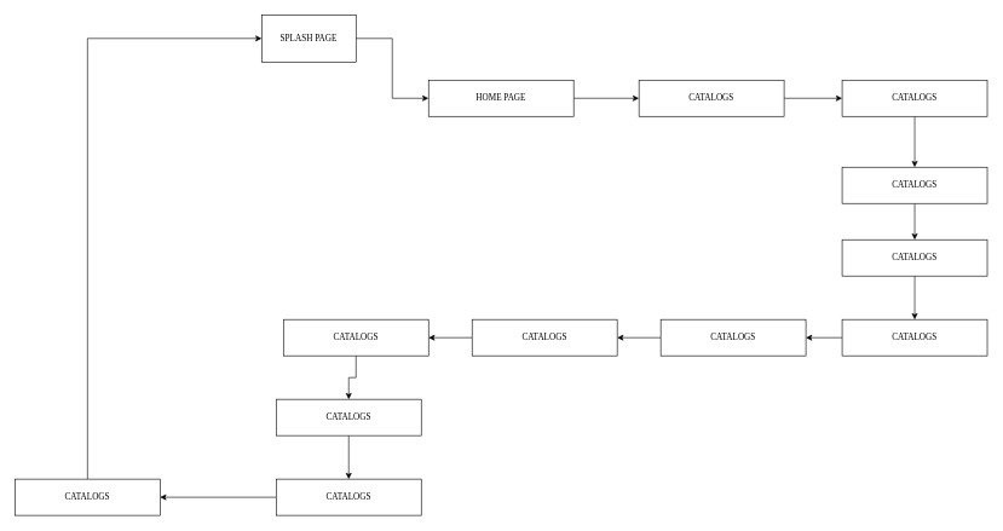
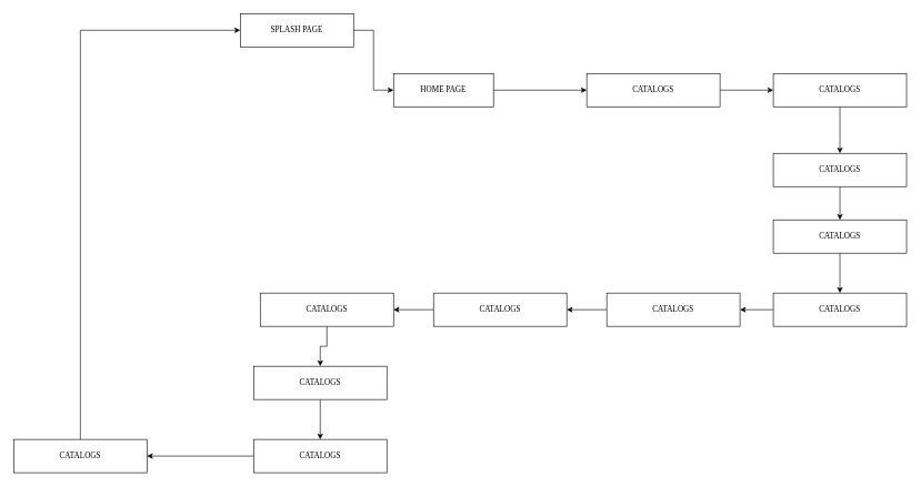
  <mxCell id="0" />
  <mxCell id="1" parent="0" />
  <mxCell id="2" style="edgeStyle=orthogonalEdgeStyle;rounded=0;orthogonalLoop=1;jettySize=auto;html=1;exitX=1;exitY=0.5;exitDx=0;exitDy=0;entryX=0;entryY=0.5;entryDx=0;entryDy=0;" edge="1" parent="1" source="3" target="5"><mxGeometry relative="1" as="geometry" /></mxCell>
- <mxCell id="3" value="&lt;font face=&quot;Times New Roman&quot;&gt;SPLASH PAGE&lt;br&gt;&lt;/font&gt;" style="rounded=0;whiteSpace=wrap;html=1;" vertex="1" parent="1"><mxGeometry x="360" y="20" width="130" height="65" as="geometry" /></mxCell>
+ <mxCell id="3" value="&lt;font face=&quot;Times New Roman&quot;&gt;SPLASH PAGE&lt;br&gt;&lt;/font&gt;" style="rounded=0;whiteSpace=wrap;html=1;" vertex="1" parent="1"><mxGeometry x="360" y="20" width="170" height="50" as="geometry" /></mxCell>
  <mxCell id="4" style="edgeStyle=orthogonalEdgeStyle;rounded=0;orthogonalLoop=1;jettySize=auto;html=1;exitX=1;exitY=0.5;exitDx=0;exitDy=0;entryX=0;entryY=0.5;entryDx=0;entryDy=0;" edge="1" parent="1" source="5" target="13"><mxGeometry relative="1" as="geometry" /></mxCell>
- <mxCell id="5" value="&lt;font face=&quot;Times New Roman&quot;&gt;HOME PAGE&lt;br&gt;&lt;/font&gt;" style="rounded=0;whiteSpace=wrap;html=1;" vertex="1" parent="1"><mxGeometry x="590" y="110" width="200" height="50" as="geometry" /></mxCell>
+ <mxCell id="5" value="&lt;font face=&quot;Times New Roman&quot;&gt;HOME PAGE&lt;br&gt;&lt;/font&gt;" style="rounded=0;whiteSpace=wrap;html=1;" vertex="1" parent="1"><mxGeometry x="590" y="110" width="150" height="50" as="geometry" /></mxCell>
  <mxCell id="6" style="edgeStyle=orthogonalEdgeStyle;rounded=0;orthogonalLoop=1;jettySize=auto;html=1;exitX=0.5;exitY=1;exitDx=0;exitDy=0;" edge="1" parent="1" source="7" target="17"><mxGeometry relative="1" as="geometry" /></mxCell>
  <mxCell id="7" value="&lt;div&gt;&lt;font face=&quot;Times New Roman&quot;&gt;CATALOGS&lt;/font&gt;&lt;/div&gt;" style="rounded=0;whiteSpace=wrap;html=1;" vertex="1" parent="1"><mxGeometry x="1160" y="230" width="200" height="50" as="geometry" /></mxCell>
  <mxCell id="8" style="edgeStyle=orthogonalEdgeStyle;rounded=0;orthogonalLoop=1;jettySize=auto;html=1;exitX=0;exitY=0.5;exitDx=0;exitDy=0;" edge="1" parent="1" source="9" target="15"><mxGeometry relative="1" as="geometry" /></mxCell>
  <mxCell id="9" value="&lt;div&gt;&lt;font face=&quot;Times New Roman&quot;&gt;CATALOGS&lt;/font&gt;&lt;/div&gt;" style="rounded=0;whiteSpace=wrap;html=1;" vertex="1" parent="1"><mxGeometry x="1160" y="440" width="200" height="50" as="geometry" /></mxCell>
  <mxCell id="10" style="edgeStyle=orthogonalEdgeStyle;rounded=0;orthogonalLoop=1;jettySize=auto;html=1;exitX=0.5;exitY=1;exitDx=0;exitDy=0;" edge="1" parent="1" source="11" target="7"><mxGeometry relative="1" as="geometry" /></mxCell>
  <mxCell id="11" value="&lt;div&gt;&lt;font face=&quot;Times New Roman&quot;&gt;CATALOGS&lt;/font&gt;&lt;/div&gt;" style="rounded=0;whiteSpace=wrap;html=1;" vertex="1" parent="1"><mxGeometry x="1160" y="110" width="200" height="50" as="geometry" /></mxCell>
  <mxCell id="12" style="edgeStyle=orthogonalEdgeStyle;rounded=0;orthogonalLoop=1;jettySize=auto;html=1;exitX=1;exitY=0.5;exitDx=0;exitDy=0;entryX=0;entryY=0.5;entryDx=0;entryDy=0;" edge="1" parent="1" source="13" target="11"><mxGeometry relative="1" as="geometry" /></mxCell>
  <mxCell id="13" value="&lt;div&gt;&lt;font face=&quot;Times New Roman&quot;&gt;CATALOGS&lt;/font&gt;&lt;/div&gt;" style="rounded=0;whiteSpace=wrap;html=1;" vertex="1" parent="1"><mxGeometry x="880" y="110" width="200" height="50" as="geometry" /></mxCell>
  <mxCell id="14" style="edgeStyle=orthogonalEdgeStyle;rounded=0;orthogonalLoop=1;jettySize=auto;html=1;exitX=0;exitY=0.5;exitDx=0;exitDy=0;entryX=1;entryY=0.5;entryDx=0;entryDy=0;" edge="1" parent="1" source="15" target="21"><mxGeometry relative="1" as="geometry" /></mxCell>
  <mxCell id="15" value="&lt;div&gt;&lt;font face=&quot;Times New Roman&quot;&gt;CATALOGS&lt;/font&gt;&lt;/div&gt;" style="rounded=0;whiteSpace=wrap;html=1;" vertex="1" parent="1"><mxGeometry x="910" y="440" width="200" height="50" as="geometry" /></mxCell>
  <mxCell id="16" style="edgeStyle=orthogonalEdgeStyle;rounded=0;orthogonalLoop=1;jettySize=auto;html=1;exitX=0.5;exitY=1;exitDx=0;exitDy=0;entryX=0.5;entryY=0;entryDx=0;entryDy=0;" edge="1" parent="1" source="17" target="9"><mxGeometry relative="1" as="geometry" /></mxCell>
  <mxCell id="17" value="&lt;div&gt;&lt;font face=&quot;Times New Roman&quot;&gt;CATALOGS&lt;/font&gt;&lt;/div&gt;" style="rounded=0;whiteSpace=wrap;html=1;" vertex="1" parent="1"><mxGeometry x="1160" y="330" width="200" height="50" as="geometry" /></mxCell>
  <mxCell id="18" style="edgeStyle=orthogonalEdgeStyle;rounded=0;orthogonalLoop=1;jettySize=auto;html=1;exitX=0.5;exitY=1;exitDx=0;exitDy=0;" edge="1" parent="1" source="19" target="25"><mxGeometry relative="1" as="geometry" /></mxCell>
  <mxCell id="19" value="&lt;div&gt;&lt;font face=&quot;Times New Roman&quot;&gt;CATALOGS&lt;/font&gt;&lt;/div&gt;" style="rounded=0;whiteSpace=wrap;html=1;" vertex="1" parent="1"><mxGeometry x="390" y="440" width="200" height="50" as="geometry" /></mxCell>
  <mxCell id="20" style="edgeStyle=orthogonalEdgeStyle;rounded=0;orthogonalLoop=1;jettySize=auto;html=1;exitX=0;exitY=0.5;exitDx=0;exitDy=0;entryX=1;entryY=0.5;entryDx=0;entryDy=0;" edge="1" parent="1" source="21" target="19"><mxGeometry relative="1" as="geometry" /></mxCell>
  <mxCell id="21" value="&lt;div&gt;&lt;font face=&quot;Times New Roman&quot;&gt;CATALOGS&lt;/font&gt;&lt;/div&gt;" style="rounded=0;whiteSpace=wrap;html=1;" vertex="1" parent="1"><mxGeometry x="650" y="440" width="200" height="50" as="geometry" /></mxCell>
  <mxCell id="22" style="edgeStyle=orthogonalEdgeStyle;rounded=0;orthogonalLoop=1;jettySize=auto;html=1;exitX=0;exitY=0.5;exitDx=0;exitDy=0;entryX=1;entryY=0.5;entryDx=0;entryDy=0;" edge="1" parent="1" source="23" target="27"><mxGeometry relative="1" as="geometry" /></mxCell>
  <mxCell id="23" value="&lt;div&gt;&lt;font face=&quot;Times New Roman&quot;&gt;CATALOGS&lt;/font&gt;&lt;/div&gt;" style="rounded=0;whiteSpace=wrap;html=1;" vertex="1" parent="1"><mxGeometry x="380" y="660" width="200" height="50" as="geometry" /></mxCell>
  <mxCell id="24" style="edgeStyle=orthogonalEdgeStyle;rounded=0;orthogonalLoop=1;jettySize=auto;html=1;exitX=0.5;exitY=1;exitDx=0;exitDy=0;" edge="1" parent="1" source="25" target="23"><mxGeometry relative="1" as="geometry" /></mxCell>
  <mxCell id="25" value="&lt;div&gt;&lt;font face=&quot;Times New Roman&quot;&gt;CATALOGS&lt;/font&gt;&lt;/div&gt;" style="rounded=0;whiteSpace=wrap;html=1;" vertex="1" parent="1"><mxGeometry x="380" y="550" width="200" height="50" as="geometry" /></mxCell>
  <mxCell id="26" style="edgeStyle=orthogonalEdgeStyle;rounded=0;orthogonalLoop=1;jettySize=auto;html=1;exitX=0.5;exitY=0;exitDx=0;exitDy=0;entryX=0;entryY=0.5;entryDx=0;entryDy=0;" edge="1" parent="1" source="27" target="3"><mxGeometry relative="1" as="geometry" /></mxCell>
  <mxCell id="27" value="&lt;div&gt;&lt;font face=&quot;Times New Roman&quot;&gt;CATALOGS&lt;/font&gt;&lt;/div&gt;" style="rounded=0;whiteSpace=wrap;html=1;" vertex="1" parent="1"><mxGeometry x="20" y="660" width="200" height="50" as="geometry" /></mxCell>
